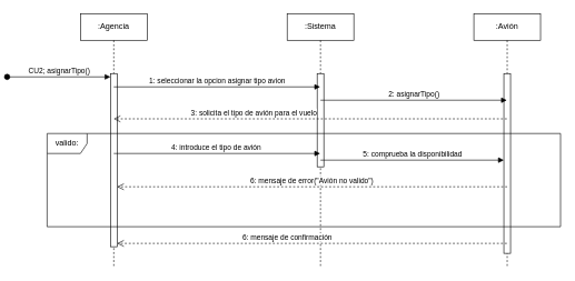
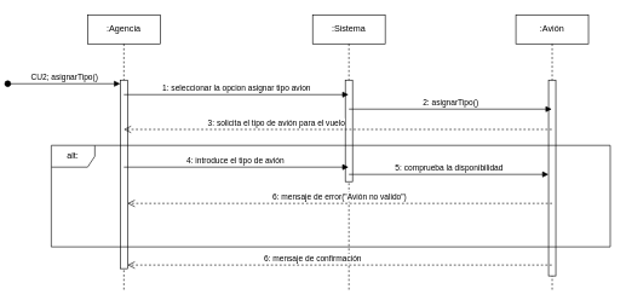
  <mxCell id="0" />
  <mxCell id="1" parent="0" />
  <mxCell id="2" value=":Agencia" style="shape=umlLifeline;perimeter=lifelinePerimeter;whiteSpace=wrap;html=1;container=1;dropTarget=0;collapsible=0;recursiveResize=0;outlineConnect=0;portConstraint=eastwest;newEdgeStyle={&quot;curved&quot;:0,&quot;rounded&quot;:0};" vertex="1" parent="1"><mxGeometry x="70" y="20" width="100" height="380" as="geometry" /></mxCell>
  <mxCell id="3" value="" style="html=1;points=[[0,0,0,0,5],[0,1,0,0,-5],[1,0,0,0,5],[1,1,0,0,-5]];perimeter=orthogonalPerimeter;outlineConnect=0;targetShapes=umlLifeline;portConstraint=eastwest;newEdgeStyle={&quot;curved&quot;:0,&quot;rounded&quot;:0};" vertex="1" parent="2"><mxGeometry x="45" y="90" width="10" height="260" as="geometry" /></mxCell>
  <mxCell id="4" value="CU2; asignarTipo()" style="html=1;verticalAlign=bottom;startArrow=oval;endArrow=block;startSize=8;curved=0;rounded=0;entryX=0;entryY=0;entryDx=0;entryDy=5;" edge="1" target="3" parent="2"><mxGeometry relative="1" as="geometry"><mxPoint x="-110" y="95" as="sourcePoint" /></mxGeometry></mxCell>
  <mxCell id="5" value=":Sistema" style="shape=umlLifeline;perimeter=lifelinePerimeter;whiteSpace=wrap;html=1;container=1;dropTarget=0;collapsible=0;recursiveResize=0;outlineConnect=0;portConstraint=eastwest;newEdgeStyle={&quot;curved&quot;:0,&quot;rounded&quot;:0};" vertex="1" parent="1"><mxGeometry x="380" y="20" width="100" height="380" as="geometry" /></mxCell>
  <mxCell id="6" value="" style="html=1;points=[[0,0,0,0,5],[0,1,0,0,-5],[1,0,0,0,5],[1,1,0,0,-5]];perimeter=orthogonalPerimeter;outlineConnect=0;targetShapes=umlLifeline;portConstraint=eastwest;newEdgeStyle={&quot;curved&quot;:0,&quot;rounded&quot;:0};" vertex="1" parent="5"><mxGeometry x="45" y="90" width="10" height="140" as="geometry" /></mxCell>
  <mxCell id="7" value=":Avión" style="shape=umlLifeline;perimeter=lifelinePerimeter;whiteSpace=wrap;html=1;container=1;dropTarget=0;collapsible=0;recursiveResize=0;outlineConnect=0;portConstraint=eastwest;newEdgeStyle={&quot;curved&quot;:0,&quot;rounded&quot;:0};" vertex="1" parent="1"><mxGeometry x="660" y="20" width="100" height="380" as="geometry" /></mxCell>
  <mxCell id="8" value="" style="html=1;points=[[0,0,0,0,5],[0,1,0,0,-5],[1,0,0,0,5],[1,1,0,0,-5]];perimeter=orthogonalPerimeter;outlineConnect=0;targetShapes=umlLifeline;portConstraint=eastwest;newEdgeStyle={&quot;curved&quot;:0,&quot;rounded&quot;:0};" vertex="1" parent="7"><mxGeometry x="45" y="90" width="10" height="270" as="geometry" /></mxCell>
  <mxCell id="9" value="1: seleccionar la opcion asignar tipo avion" style="html=1;verticalAlign=bottom;endArrow=block;curved=0;rounded=0;" edge="1" parent="1" target="5"><mxGeometry width="80" relative="1" as="geometry"><mxPoint x="120" y="130" as="sourcePoint" /><mxPoint x="200" y="130" as="targetPoint" /></mxGeometry></mxCell>
  <mxCell id="10" value="2: asignarTipo()" style="html=1;verticalAlign=bottom;endArrow=block;curved=0;rounded=0;" edge="1" parent="1" target="7"><mxGeometry width="80" relative="1" as="geometry"><mxPoint x="430" y="150" as="sourcePoint" /><mxPoint x="510" y="150" as="targetPoint" /></mxGeometry></mxCell>
  <mxCell id="11" value="3: solicita el tipo de avión para el vuelo" style="html=1;verticalAlign=bottom;endArrow=open;dashed=1;endSize=8;curved=0;rounded=0;" edge="1" parent="1"><mxGeometry x="0.287" relative="1" as="geometry"><mxPoint x="709.5" y="178" as="sourcePoint" /><mxPoint x="119.81" y="178" as="targetPoint" /><mxPoint as="offset" /></mxGeometry></mxCell>
- <mxCell id="12" value="valido:" style="shape=umlFrame;whiteSpace=wrap;html=1;pointerEvents=0;" vertex="1" parent="1"><mxGeometry x="20" y="200" width="770" height="140" as="geometry" /></mxCell>
+ <mxCell id="12" value="alt:" style="shape=umlFrame;whiteSpace=wrap;html=1;pointerEvents=0;" vertex="1" parent="1"><mxGeometry x="20" y="200" width="770" height="140" as="geometry" /></mxCell>
  <mxCell id="13" value="4: introduce el tipo de avión&amp;nbsp;" style="html=1;verticalAlign=bottom;endArrow=block;curved=0;rounded=0;" edge="1" parent="1" target="5"><mxGeometry width="80" relative="1" as="geometry"><mxPoint x="120" y="230" as="sourcePoint" /><mxPoint x="200" y="230" as="targetPoint" /></mxGeometry></mxCell>
  <mxCell id="14" value="5: comprueba la disponibilidad" style="html=1;verticalAlign=bottom;endArrow=block;curved=0;rounded=0;" edge="1" parent="1" target="8"><mxGeometry width="80" relative="1" as="geometry"><mxPoint x="430" y="240" as="sourcePoint" /><mxPoint x="510" y="240" as="targetPoint" /></mxGeometry></mxCell>
  <mxCell id="15" value="6: mensaje de error(&quot;Avión no valido&quot;)" style="html=1;verticalAlign=bottom;endArrow=open;dashed=1;endSize=8;curved=0;rounded=0;" edge="1" parent="1" target="3"><mxGeometry relative="1" as="geometry"><mxPoint x="710" y="280" as="sourcePoint" /><mxPoint x="630" y="280" as="targetPoint" /></mxGeometry></mxCell>
  <mxCell id="16" value="6: mensaje de confirmación" style="html=1;verticalAlign=bottom;endArrow=open;dashed=1;endSize=8;curved=0;rounded=0;entryX=1;entryY=1;entryDx=0;entryDy=-5;entryPerimeter=0;" edge="1" parent="1"><mxGeometry x="0.128" relative="1" as="geometry"><mxPoint x="709.5" y="365" as="sourcePoint" /><mxPoint x="125" y="365" as="targetPoint" /><mxPoint as="offset" /></mxGeometry></mxCell>
